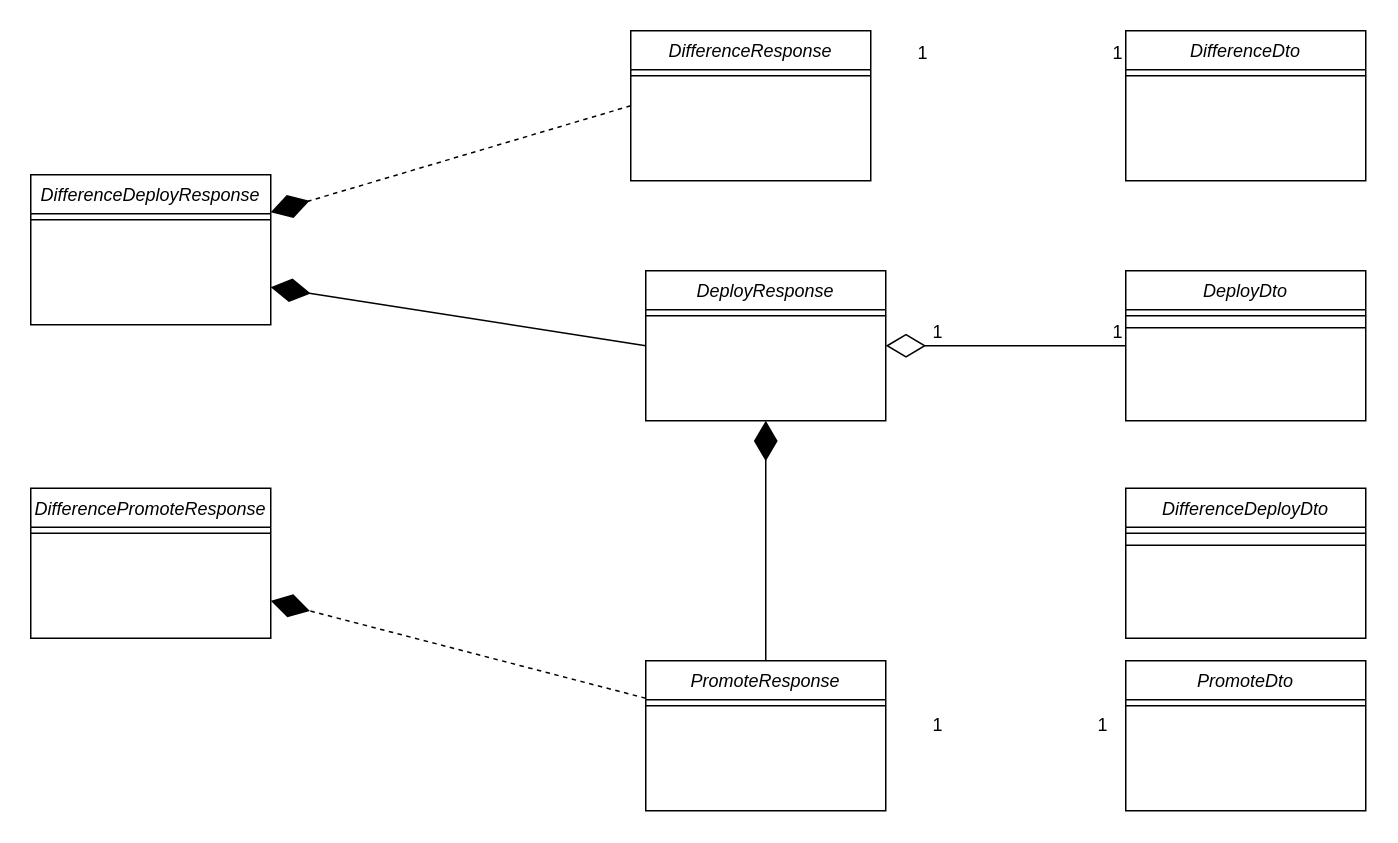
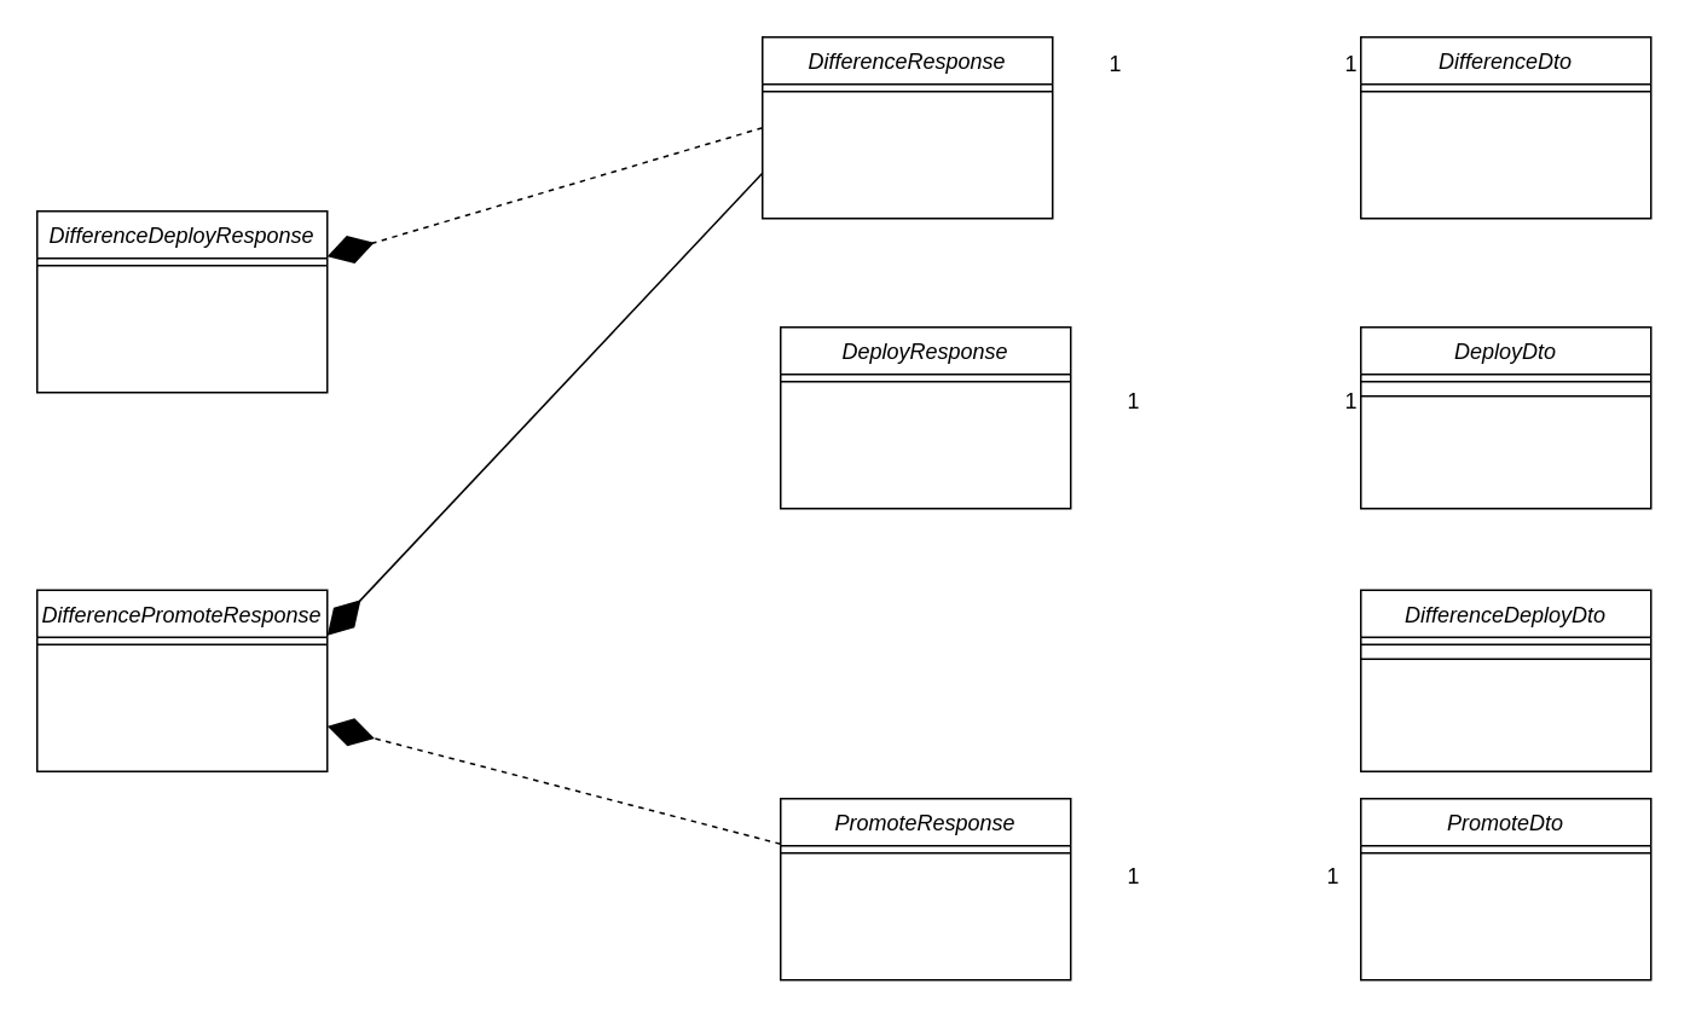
  <mxCell id="0" />
  <mxCell id="1" parent="0" />
  <mxCell id="2" value="DeployResponse" style="swimlane;fontStyle=2;align=center;verticalAlign=top;childLayout=stackLayout;horizontal=1;startSize=26;horizontalStack=0;resizeParent=1;resizeLast=0;collapsible=1;marginBottom=0;rounded=0;shadow=0;strokeWidth=1;" parent="1" vertex="1"><mxGeometry x="430" y="180" width="160" height="100" as="geometry"><mxRectangle x="230" y="140" width="160" height="26" as="alternateBounds" /></mxGeometry></mxCell>
  <mxCell id="3" value="" style="line;html=1;strokeWidth=1;align=left;verticalAlign=middle;spacingTop=-1;spacingLeft=3;spacingRight=3;rotatable=0;labelPosition=right;points=[];portConstraint=eastwest;" parent="2" vertex="1"><mxGeometry y="26" width="160" height="8" as="geometry" /></mxCell>
  <mxCell id="4" value="DifferenceResponse" style="swimlane;fontStyle=2;align=center;verticalAlign=top;childLayout=stackLayout;horizontal=1;startSize=26;horizontalStack=0;resizeParent=1;resizeLast=0;collapsible=1;marginBottom=0;rounded=0;shadow=0;strokeWidth=1;" parent="1" vertex="1"><mxGeometry x="420" y="20" width="160" height="100" as="geometry"><mxRectangle x="230" y="140" width="160" height="26" as="alternateBounds" /></mxGeometry></mxCell>
  <mxCell id="5" value="" style="line;html=1;strokeWidth=1;align=left;verticalAlign=middle;spacingTop=-1;spacingLeft=3;spacingRight=3;rotatable=0;labelPosition=right;points=[];portConstraint=eastwest;" parent="4" vertex="1"><mxGeometry y="26" width="160" height="8" as="geometry" /></mxCell>
  <mxCell id="6" value="PromoteResponse" style="swimlane;fontStyle=2;align=center;verticalAlign=top;childLayout=stackLayout;horizontal=1;startSize=26;horizontalStack=0;resizeParent=1;resizeLast=0;collapsible=1;marginBottom=0;rounded=0;shadow=0;strokeWidth=1;" parent="1" vertex="1"><mxGeometry x="430" y="440" width="160" height="100" as="geometry"><mxRectangle x="230" y="140" width="160" height="26" as="alternateBounds" /></mxGeometry></mxCell>
  <mxCell id="7" value="" style="line;html=1;strokeWidth=1;align=left;verticalAlign=middle;spacingTop=-1;spacingLeft=3;spacingRight=3;rotatable=0;labelPosition=right;points=[];portConstraint=eastwest;" parent="6" vertex="1"><mxGeometry y="26" width="160" height="8" as="geometry" /></mxCell>
  <mxCell id="8" value="DifferenceDeployResponse" style="swimlane;fontStyle=2;align=center;verticalAlign=top;childLayout=stackLayout;horizontal=1;startSize=26;horizontalStack=0;resizeParent=1;resizeLast=0;collapsible=1;marginBottom=0;rounded=0;shadow=0;strokeWidth=1;" parent="1" vertex="1"><mxGeometry x="20" y="116" width="160" height="100" as="geometry"><mxRectangle x="230" y="140" width="160" height="26" as="alternateBounds" /></mxGeometry></mxCell>
  <mxCell id="9" value="" style="line;html=1;strokeWidth=1;align=left;verticalAlign=middle;spacingTop=-1;spacingLeft=3;spacingRight=3;rotatable=0;labelPosition=right;points=[];portConstraint=eastwest;" parent="8" vertex="1"><mxGeometry y="26" width="160" height="8" as="geometry" /></mxCell>
  <mxCell id="10" value="" style="endArrow=diamondThin;endFill=1;endSize=24;html=1;rounded=0;exitX=0;exitY=0.5;exitDx=0;exitDy=0;entryX=1;entryY=0.25;entryDx=0;entryDy=0;dashed=1;" parent="1" source="4" target="8" edge="1"><mxGeometry width="160" relative="1" as="geometry"><mxPoint x="110" y="250" as="sourcePoint" /><mxPoint x="300" y="160" as="targetPoint" /></mxGeometry></mxCell>
- <mxCell id="11" value="" style="endArrow=diamondThin;endFill=1;endSize=24;html=1;rounded=0;exitX=0;exitY=0.5;exitDx=0;exitDy=0;entryX=1;entryY=0.75;entryDx=0;entryDy=0;" parent="1" source="2" target="8" edge="1"><mxGeometry width="160" relative="1" as="geometry"><mxPoint x="430" y="80" as="sourcePoint" /><mxPoint x="300" y="160" as="targetPoint" /></mxGeometry></mxCell>
  <mxCell id="12" value="DifferencePromoteResponse" style="swimlane;fontStyle=2;align=center;verticalAlign=top;childLayout=stackLayout;horizontal=1;startSize=26;horizontalStack=0;resizeParent=1;resizeLast=0;collapsible=1;marginBottom=0;rounded=0;shadow=0;strokeWidth=1;" parent="1" vertex="1"><mxGeometry x="20" y="325" width="160" height="100" as="geometry"><mxRectangle x="230" y="140" width="160" height="26" as="alternateBounds" /></mxGeometry></mxCell>
  <mxCell id="13" value="" style="line;html=1;strokeWidth=1;align=left;verticalAlign=middle;spacingTop=-1;spacingLeft=3;spacingRight=3;rotatable=0;labelPosition=right;points=[];portConstraint=eastwest;" parent="12" vertex="1"><mxGeometry y="26" width="160" height="8" as="geometry" /></mxCell>
+ <mxCell id="14" value="" style="endArrow=diamondThin;endFill=1;endSize=24;html=1;rounded=0;entryX=1;entryY=0.25;entryDx=0;entryDy=0;exitX=0;exitY=0.75;exitDx=0;exitDy=0;" parent="1" source="4" target="12" edge="1"><mxGeometry width="160" relative="1" as="geometry"><mxPoint x="110" y="250" as="sourcePoint" /><mxPoint x="270" y="250" as="targetPoint" /></mxGeometry></mxCell>
  <mxCell id="15" value="" style="endArrow=diamondThin;endFill=1;endSize=24;html=1;rounded=0;entryX=1;entryY=0.75;entryDx=0;entryDy=0;exitX=0;exitY=0.25;exitDx=0;exitDy=0;dashed=1;" parent="1" source="6" target="12" edge="1"><mxGeometry width="160" relative="1" as="geometry"><mxPoint x="430" y="105" as="sourcePoint" /><mxPoint x="190" y="360" as="targetPoint" /></mxGeometry></mxCell>
- <mxCell id="16" value="" style="endArrow=diamondThin;endFill=1;endSize=24;html=1;rounded=0;entryX=0.5;entryY=1;entryDx=0;entryDy=0;exitX=0.5;exitY=0;exitDx=0;exitDy=0;" parent="1" source="6" target="2" edge="1"><mxGeometry width="160" relative="1" as="geometry"><mxPoint x="430" y="475" as="sourcePoint" /><mxPoint x="190" y="410" as="targetPoint" /></mxGeometry></mxCell>
  <mxCell id="17" value="DifferenceDto" style="swimlane;fontStyle=2;align=center;verticalAlign=top;childLayout=stackLayout;horizontal=1;startSize=26;horizontalStack=0;resizeParent=1;resizeLast=0;collapsible=1;marginBottom=0;rounded=0;shadow=0;strokeWidth=1;" parent="1" vertex="1"><mxGeometry x="750" y="20" width="160" height="100" as="geometry"><mxRectangle x="230" y="140" width="160" height="26" as="alternateBounds" /></mxGeometry></mxCell>
  <mxCell id="18" value="" style="line;html=1;strokeWidth=1;align=left;verticalAlign=middle;spacingTop=-1;spacingLeft=3;spacingRight=3;rotatable=0;labelPosition=right;points=[];portConstraint=eastwest;" parent="17" vertex="1"><mxGeometry y="26" width="160" height="8" as="geometry" /></mxCell>
  <mxCell id="19" value="DeployDto" style="swimlane;fontStyle=2;align=center;verticalAlign=top;childLayout=stackLayout;horizontal=1;startSize=26;horizontalStack=0;resizeParent=1;resizeLast=0;collapsible=1;marginBottom=0;rounded=0;shadow=0;strokeWidth=1;" parent="1" vertex="1"><mxGeometry x="750" y="180" width="160" height="100" as="geometry"><mxRectangle x="230" y="140" width="160" height="26" as="alternateBounds" /></mxGeometry></mxCell>
  <mxCell id="20" value="" style="line;html=1;strokeWidth=1;align=left;verticalAlign=middle;spacingTop=-1;spacingLeft=3;spacingRight=3;rotatable=0;labelPosition=right;points=[];portConstraint=eastwest;" parent="19" vertex="1"><mxGeometry y="26" width="160" height="8" as="geometry" /></mxCell>
  <mxCell id="21" value="" style="line;html=1;strokeWidth=1;align=left;verticalAlign=middle;spacingTop=-1;spacingLeft=3;spacingRight=3;rotatable=0;labelPosition=right;points=[];portConstraint=eastwest;" parent="19" vertex="1"><mxGeometry y="34" width="160" height="8" as="geometry" /></mxCell>
  <mxCell id="22" value="PromoteDto" style="swimlane;fontStyle=2;align=center;verticalAlign=top;childLayout=stackLayout;horizontal=1;startSize=26;horizontalStack=0;resizeParent=1;resizeLast=0;collapsible=1;marginBottom=0;rounded=0;shadow=0;strokeWidth=1;" parent="1" vertex="1"><mxGeometry x="750" y="440" width="160" height="100" as="geometry"><mxRectangle x="230" y="140" width="160" height="26" as="alternateBounds" /></mxGeometry></mxCell>
  <mxCell id="23" value="" style="line;html=1;strokeWidth=1;align=left;verticalAlign=middle;spacingTop=-1;spacingLeft=3;spacingRight=3;rotatable=0;labelPosition=right;points=[];portConstraint=eastwest;" parent="22" vertex="1"><mxGeometry y="26" width="160" height="8" as="geometry" /></mxCell>
- <mxCell id="24" value="" style="endArrow=diamondThin;endFill=0;endSize=24;html=1;rounded=0;entryX=1;entryY=0.5;entryDx=0;entryDy=0;exitX=0;exitY=0.5;exitDx=0;exitDy=0;" parent="1" source="19" target="2" edge="1"><mxGeometry width="160" relative="1" as="geometry"><mxPoint x="750" y="265.5" as="sourcePoint" /><mxPoint x="580" y="265.5" as="targetPoint" /></mxGeometry></mxCell>
  <mxCell id="25" value="1" style="text;html=1;strokeColor=none;fillColor=none;align=center;verticalAlign=middle;whiteSpace=wrap;rounded=0;" parent="1" vertex="1"><mxGeometry x="740" y="216" width="10" height="10" as="geometry" /></mxCell>
  <mxCell id="26" value="1" style="text;html=1;strokeColor=none;fillColor=none;align=center;verticalAlign=middle;whiteSpace=wrap;rounded=0;" parent="1" vertex="1"><mxGeometry x="620" y="216" width="10" height="10" as="geometry" /></mxCell>
  <mxCell id="27" value="1" style="text;html=1;strokeColor=none;fillColor=none;align=center;verticalAlign=middle;whiteSpace=wrap;rounded=0;" parent="1" vertex="1"><mxGeometry x="740" y="30" width="10" height="10" as="geometry" /></mxCell>
  <mxCell id="28" value="1" style="text;html=1;strokeColor=none;fillColor=none;align=center;verticalAlign=middle;whiteSpace=wrap;rounded=0;" parent="1" vertex="1"><mxGeometry x="610" y="30" width="10" height="10" as="geometry" /></mxCell>
  <mxCell id="29" value="1" style="text;html=1;strokeColor=none;fillColor=none;align=center;verticalAlign=middle;whiteSpace=wrap;rounded=0;" parent="1" vertex="1"><mxGeometry x="620" y="478" width="10" height="10" as="geometry" /></mxCell>
  <mxCell id="30" value="1" style="text;html=1;strokeColor=none;fillColor=none;align=center;verticalAlign=middle;whiteSpace=wrap;rounded=0;" parent="1" vertex="1"><mxGeometry x="730" y="478" width="10" height="10" as="geometry" /></mxCell>
  <mxCell id="31" value="DifferenceDeployDto" style="swimlane;fontStyle=2;align=center;verticalAlign=top;childLayout=stackLayout;horizontal=1;startSize=26;horizontalStack=0;resizeParent=1;resizeLast=0;collapsible=1;marginBottom=0;rounded=0;shadow=0;strokeWidth=1;" vertex="1" parent="1"><mxGeometry x="750" y="325" width="160" height="100" as="geometry"><mxRectangle x="230" y="140" width="160" height="26" as="alternateBounds" /></mxGeometry></mxCell>
  <mxCell id="32" value="" style="line;html=1;strokeWidth=1;align=left;verticalAlign=middle;spacingTop=-1;spacingLeft=3;spacingRight=3;rotatable=0;labelPosition=right;points=[];portConstraint=eastwest;" vertex="1" parent="31"><mxGeometry y="26" width="160" height="8" as="geometry" /></mxCell>
  <mxCell id="33" value="" style="line;html=1;strokeWidth=1;align=left;verticalAlign=middle;spacingTop=-1;spacingLeft=3;spacingRight=3;rotatable=0;labelPosition=right;points=[];portConstraint=eastwest;" vertex="1" parent="31"><mxGeometry y="34" width="160" height="8" as="geometry" /></mxCell>
